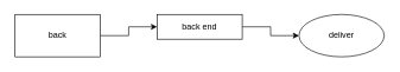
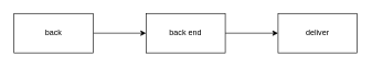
  <mxCell id="0" />
  <mxCell id="1" parent="0" />
  <mxCell id="2" value="" style="edgeStyle=orthogonalEdgeStyle;rounded=0;orthogonalLoop=1;jettySize=auto;html=1;" edge="1" parent="1" source="3" target="5"><mxGeometry relative="1" as="geometry" /></mxCell>
  <mxCell id="3" value="back" style="rounded=0;whiteSpace=wrap;html=1;" vertex="1" parent="1"><mxGeometry x="20" y="20" width="120" height="60" as="geometry" /></mxCell>
  <mxCell id="4" value="" style="edgeStyle=orthogonalEdgeStyle;rounded=0;orthogonalLoop=1;jettySize=auto;html=1;" edge="1" parent="1" source="5" target="6"><mxGeometry relative="1" as="geometry" /></mxCell>
- <mxCell id="5" value="back end" style="rounded=0;whiteSpace=wrap;html=1;" vertex="1" parent="1"><mxGeometry x="220" y="20" width="120" height="35" as="geometry" /></mxCell>
- <mxCell id="6" value="deliver" style="ellipse;whiteSpace=wrap;html=1;" vertex="1" parent="1"><mxGeometry x="420" y="20" width="120" height="60" as="geometry" /></mxCell>
+ <mxCell id="5" value="back end" style="rounded=0;whiteSpace=wrap;html=1;" vertex="1" parent="1"><mxGeometry x="220" y="20" width="120" height="60" as="geometry" /></mxCell>
+ <mxCell id="6" value="deliver" style="rounded=0;whiteSpace=wrap;html=1;" vertex="1" parent="1"><mxGeometry x="420" y="20" width="120" height="60" as="geometry" /></mxCell>
